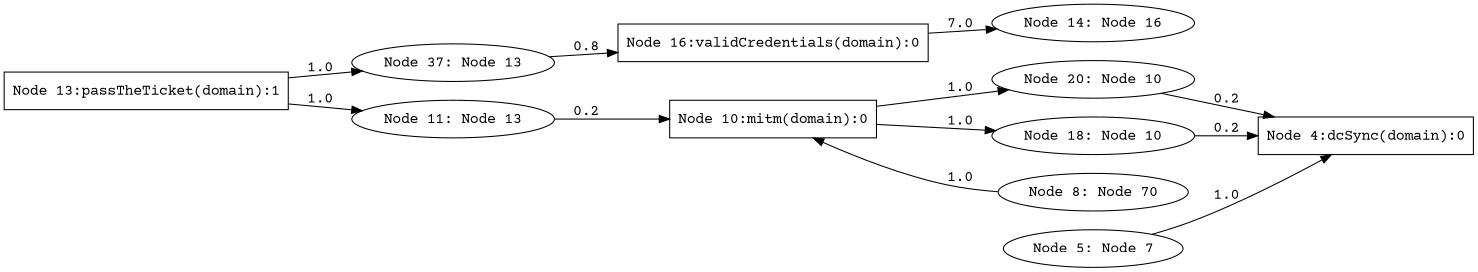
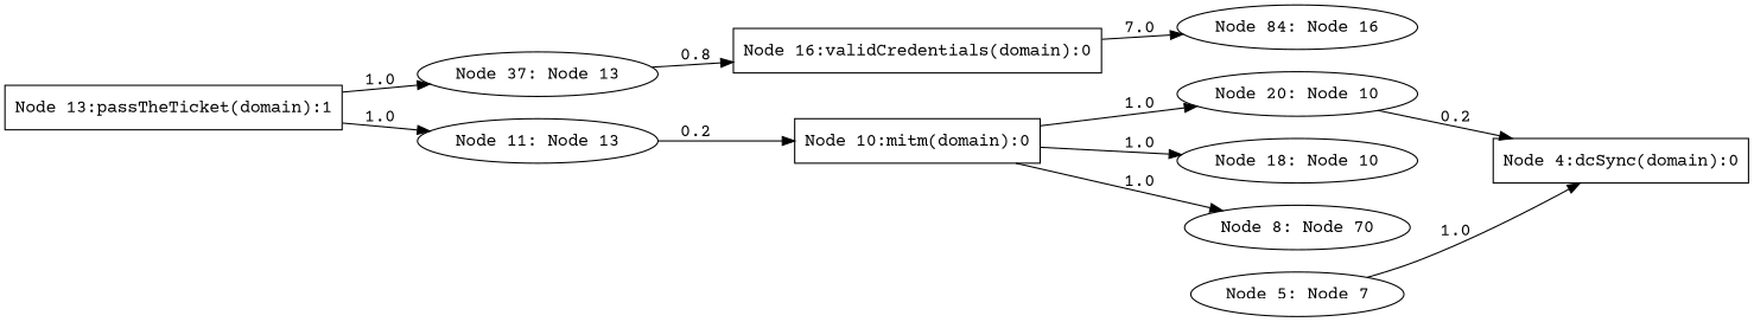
  strict digraph {
    fontname="Courier Prime"
    rankdir=LR
    node [fontname="Courier Prime" nodeType=AND probArray=1.0 shape=ellipse]
    edge [color=black fontname="Courier Prime"]
    n1 [label="Node 20: Node 10"]
    n2 [label="Node 4:dcSync(domain):0" nodeType=OR probArray="0.8 0.2 0.2" shape=box]
    n3 [label="Node 18: Node 10"]
    n4 [label="Node 37: Node 13"]
    n5 [label="Node 16:validCredentials(domain):0" nodeType=OR probArray=0.8 shape=box]
-   n6 [label="Node 14: Node 16"]
+   n6 [label="Node 84: Node 16"]
    n7 [label="Node 13:passTheTicket(domain):1" shape=box]
    n8 [label="Node 11: Node 13"]
    n9 [label="Node 10:mitm(domain):0" nodeType=OR probArray=0.2 shape=box]
    n10 [label="Node 8: Node 70"]
    n11 [label="Node 5: Node 7"]
    n1 -> n2 [label=0.2]
-   n3 -> n2 [label=0.2]
    n4 -> n5 [label=0.8]
    n5 -> n6 [label=7.0]
    n7 -> n4 [label=1.0]
    n7 -> n8 [label=1.0]
    n8 -> n9 [label=0.2]
    n9 -> n1 [label=1.0]
    n9 -> n3 [label=1.0]
-   n10 -> n9 [label=1.0]
+   n9 -> n10 [label=1.0]
    n11 -> n2 [label=1.0]
  }
